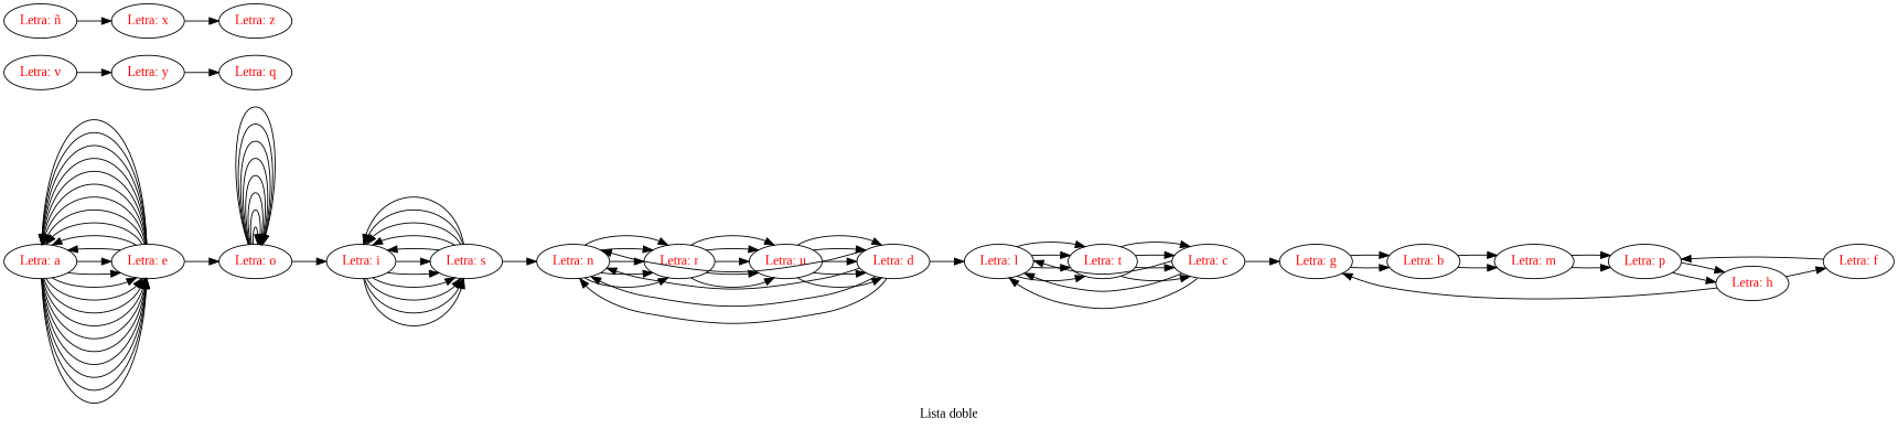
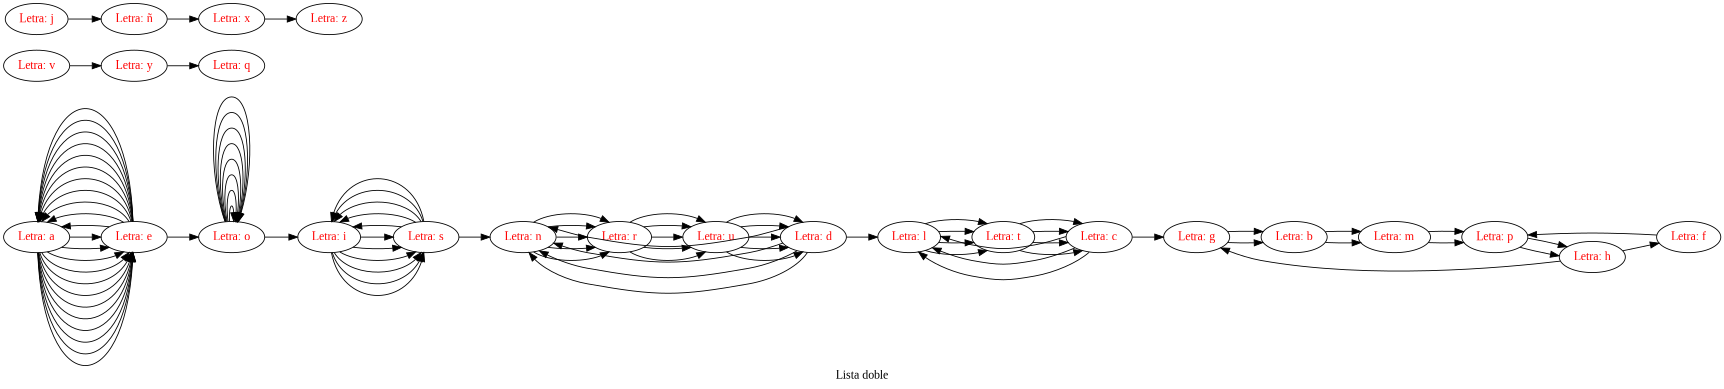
  digraph {
    fontname="Liberation Serif"
    label="Lista doble"
    rankdir=LR
    node [color=black fontcolor=red fontname="Liberation Serif"]
    edge [color=black dir=fordware fontname="Liberation Serif"]
    n1 [height=0.5 label="Letra: a"]
    n2 [height=0.5 label="Letra: e"]
    n3 [height=0.5 label="Letra: o"]
    n4 [height=0.5 label="Letra: i"]
    n5 [height=0.5 label="Letra: s"]
    n6 [height=0.5 label="Letra: n"]
    n7 [height=0.5 label="Letra: r"]
    n8 [height=0.5 label="Letra: u"]
    n9 [height=0.5 label="Letra: d"]
    n10 [height=0.5 label="Letra: l"]
    n11 [height=0.5 label="Letra: t"]
    n12 [height=0.5 label="Letra: c"]
    n13 [height=0.5 label="Letra: g"]
    n14 [height=0.5 label="Letra: b"]
    n15 [height=0.5 label="Letra: m"]
    n16 [height=0.5 label="Letra: p"]
    n17 [height=0.5 label="Letra: h"]
    n18 [height=0.5 label="Letra: f"]
    n19 [height=0.5 label="Letra: v"]
    n20 [height=0.5 label="Letra: y"]
    n21 [height=0.5 label="Letra: q"]
+   n22 [height=0.5 label="Letra: j"]
    n23 [height=0.5 label="Letra: ñ"]
    n24 [height=0.5 label="Letra: x"]
    n25 [height=0.5 label="Letra: z"]
    n1 -> n2
    n1 -> n2
    n1 -> n2
    n1 -> n2
    n1 -> n2
    n1 -> n2
    n1 -> n2
    n1 -> n2
    n1 -> n2
    n1 -> n2
    n1 -> n2
    n1 -> n2
    n2 -> n1
    n2 -> n1
    n2 -> n1
    n2 -> n1
    n2 -> n1
    n2 -> n1
    n2 -> n1
    n2 -> n1
    n2 -> n1
    n2 -> n1
    n2 -> n1
    n2 -> n3
    n3 -> n3
    n3 -> n3
    n3 -> n3
    n3 -> n3
    n3 -> n3
    n3 -> n3
    n3 -> n3
    n3 -> n3
    n3 -> n4
    n4 -> n5
    n4 -> n5
    n4 -> n5
    n4 -> n5
    n4 -> n5
    n4 -> n5
    n5 -> n4
    n5 -> n4
    n5 -> n4
    n5 -> n4
    n5 -> n4
    n5 -> n6
    n6 -> n7
    n6 -> n7
    n6 -> n7
    n6 -> n7
    n6 -> n7
    n7 -> n8
    n7 -> n8
    n7 -> n8
    n7 -> n8
    n7 -> n8
    n8 -> n9
    n8 -> n9
    n8 -> n9
    n8 -> n9
    n8 -> n9
    n9 -> n6
    n9 -> n6
    n9 -> n6
    n9 -> n6
    n9 -> n10
    n10 -> n11
    n10 -> n11
    n10 -> n11
    n10 -> n11
    n11 -> n12
    n11 -> n12
    n11 -> n12
    n11 -> n12
    n12 -> n10
    n12 -> n10
    n12 -> n10
    n12 -> n13
    n13 -> n14
    n13 -> n14
    n14 -> n15
    n14 -> n15
    n15 -> n16
    n15 -> n16
    n16 -> n17
    n16 -> n17
    n17 -> n13
    n17 -> n18
    n18 -> n16
    n19 -> n20
    n20 -> n21
+   n22 -> n23
    n23 -> n24
    n24 -> n25
  }
